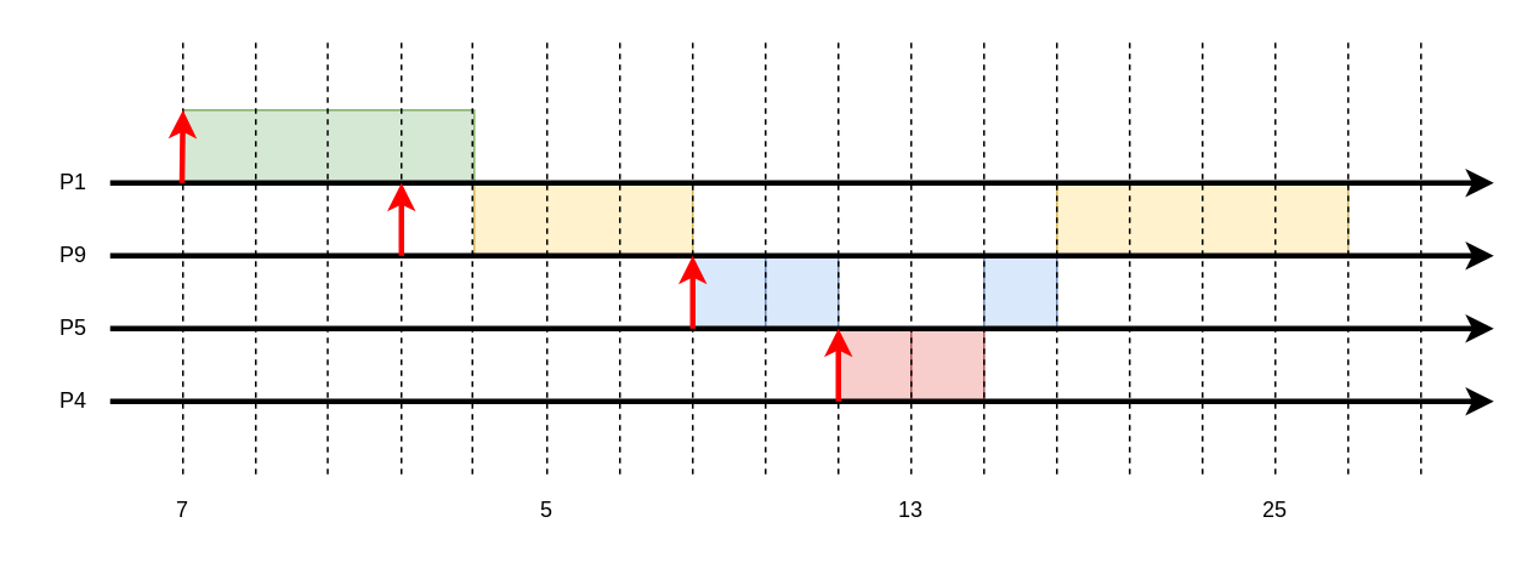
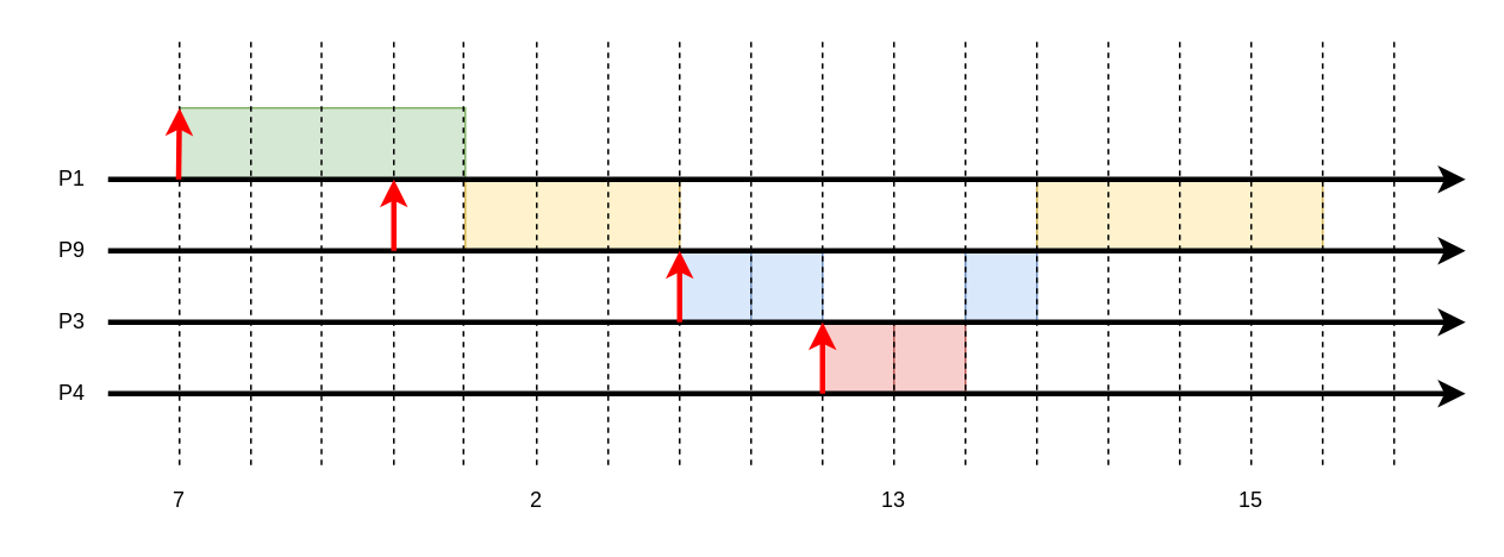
  <mxCell id="0" />
  <mxCell id="1" parent="0" />
  <mxCell id="2" value="" style="rounded=0;whiteSpace=wrap;html=1;strokeColor=#6c8ebf;fillColor=#dae8fc;" vertex="1" parent="1"><mxGeometry x="540" y="140" width="40" height="40" as="geometry" /></mxCell>
  <mxCell id="3" value="" style="rounded=0;whiteSpace=wrap;html=1;strokeColor=#b85450;fillColor=#f8cecc;" vertex="1" parent="1"><mxGeometry x="460" y="180" width="40" height="40" as="geometry" /></mxCell>
  <mxCell id="4" value="" style="rounded=0;whiteSpace=wrap;html=1;strokeColor=#6c8ebf;fillColor=#dae8fc;" vertex="1" parent="1"><mxGeometry x="380" y="140" width="40" height="40" as="geometry" /></mxCell>
  <mxCell id="5" value="" style="rounded=0;whiteSpace=wrap;html=1;strokeColor=#6c8ebf;fillColor=#dae8fc;" vertex="1" parent="1"><mxGeometry x="420" y="140" width="40" height="40" as="geometry" /></mxCell>
  <mxCell id="6" value="" style="rounded=0;whiteSpace=wrap;html=1;strokeColor=#b85450;fillColor=#f8cecc;" vertex="1" parent="1"><mxGeometry x="500" y="180" width="40" height="40" as="geometry" /></mxCell>
  <mxCell id="7" value="" style="rounded=0;whiteSpace=wrap;html=1;strokeColor=#d6b656;fillColor=#fff2cc;" vertex="1" parent="1"><mxGeometry x="580" y="100" width="160" height="40" as="geometry" /></mxCell>
  <mxCell id="8" value="" style="rounded=0;whiteSpace=wrap;html=1;strokeColor=#d6b656;fillColor=#fff2cc;" vertex="1" parent="1"><mxGeometry x="260" y="100" width="120" height="40" as="geometry" /></mxCell>
  <mxCell id="9" value="" style="rounded=0;whiteSpace=wrap;html=1;strokeColor=#82b366;fillColor=#d5e8d4;" vertex="1" parent="1"><mxGeometry x="100" y="60" width="160" height="40" as="geometry" /></mxCell>
  <mxCell id="10" value="" style="endArrow=classic;html=1;strokeWidth=3;" edge="1" parent="1"><mxGeometry width="50" height="50" relative="1" as="geometry"><mxPoint x="60" y="180" as="sourcePoint" /><mxPoint x="820" y="180" as="targetPoint" /></mxGeometry></mxCell>
  <mxCell id="11" value="" style="endArrow=none;dashed=1;html=1;" edge="1" parent="1"><mxGeometry width="50" height="50" relative="1" as="geometry"><mxPoint x="100" y="260" as="sourcePoint" /><mxPoint x="100" y="20" as="targetPoint" /></mxGeometry></mxCell>
  <mxCell id="12" value="" style="endArrow=none;dashed=1;html=1;" edge="1" parent="1"><mxGeometry width="50" height="50" relative="1" as="geometry"><mxPoint x="140" y="260" as="sourcePoint" /><mxPoint x="140" y="20" as="targetPoint" /></mxGeometry></mxCell>
  <mxCell id="13" value="" style="endArrow=none;dashed=1;html=1;" edge="1" parent="1"><mxGeometry width="50" height="50" relative="1" as="geometry"><mxPoint x="179.5" y="260" as="sourcePoint" /><mxPoint x="179.5" y="20" as="targetPoint" /></mxGeometry></mxCell>
  <mxCell id="14" value="" style="endArrow=none;dashed=1;html=1;" edge="1" parent="1"><mxGeometry width="50" height="50" relative="1" as="geometry"><mxPoint x="220" y="260" as="sourcePoint" /><mxPoint x="220" y="20" as="targetPoint" /></mxGeometry></mxCell>
  <mxCell id="15" value="" style="endArrow=none;dashed=1;html=1;" edge="1" parent="1"><mxGeometry width="50" height="50" relative="1" as="geometry"><mxPoint x="259" y="260" as="sourcePoint" /><mxPoint x="259" y="20" as="targetPoint" /></mxGeometry></mxCell>
  <mxCell id="16" value="" style="endArrow=none;dashed=1;html=1;" edge="1" parent="1"><mxGeometry width="50" height="50" relative="1" as="geometry"><mxPoint x="300" y="260" as="sourcePoint" /><mxPoint x="300" y="20" as="targetPoint" /></mxGeometry></mxCell>
  <mxCell id="17" value="" style="endArrow=none;dashed=1;html=1;" edge="1" parent="1"><mxGeometry width="50" height="50" relative="1" as="geometry"><mxPoint x="340" y="260" as="sourcePoint" /><mxPoint x="340" y="20" as="targetPoint" /></mxGeometry></mxCell>
  <mxCell id="18" value="" style="endArrow=none;dashed=1;html=1;" edge="1" parent="1"><mxGeometry width="50" height="50" relative="1" as="geometry"><mxPoint x="380" y="260" as="sourcePoint" /><mxPoint x="380" y="20" as="targetPoint" /></mxGeometry></mxCell>
  <mxCell id="19" value="" style="endArrow=none;dashed=1;html=1;" edge="1" parent="1"><mxGeometry width="50" height="50" relative="1" as="geometry"><mxPoint x="420" y="260" as="sourcePoint" /><mxPoint x="420" y="20" as="targetPoint" /></mxGeometry></mxCell>
  <mxCell id="20" value="" style="endArrow=none;dashed=1;html=1;" edge="1" parent="1"><mxGeometry width="50" height="50" relative="1" as="geometry"><mxPoint x="460" y="260" as="sourcePoint" /><mxPoint x="460" y="20" as="targetPoint" /></mxGeometry></mxCell>
  <mxCell id="21" value="" style="endArrow=none;dashed=1;html=1;" edge="1" parent="1"><mxGeometry width="50" height="50" relative="1" as="geometry"><mxPoint x="500" y="260" as="sourcePoint" /><mxPoint x="500" y="20" as="targetPoint" /></mxGeometry></mxCell>
  <mxCell id="22" value="" style="endArrow=none;dashed=1;html=1;" edge="1" parent="1"><mxGeometry width="50" height="50" relative="1" as="geometry"><mxPoint x="540" y="260" as="sourcePoint" /><mxPoint x="540" y="20" as="targetPoint" /></mxGeometry></mxCell>
  <mxCell id="23" value="" style="endArrow=none;dashed=1;html=1;" edge="1" parent="1"><mxGeometry width="50" height="50" relative="1" as="geometry"><mxPoint x="580" y="260" as="sourcePoint" /><mxPoint x="580" y="20" as="targetPoint" /></mxGeometry></mxCell>
  <mxCell id="24" value="" style="endArrow=none;dashed=1;html=1;" edge="1" parent="1"><mxGeometry width="50" height="50" relative="1" as="geometry"><mxPoint x="620" y="260" as="sourcePoint" /><mxPoint x="620" y="20" as="targetPoint" /></mxGeometry></mxCell>
  <mxCell id="25" value="" style="endArrow=none;dashed=1;html=1;" edge="1" parent="1"><mxGeometry width="50" height="50" relative="1" as="geometry"><mxPoint x="660" y="260" as="sourcePoint" /><mxPoint x="660" y="20" as="targetPoint" /></mxGeometry></mxCell>
  <mxCell id="26" value="" style="endArrow=none;dashed=1;html=1;" edge="1" parent="1"><mxGeometry width="50" height="50" relative="1" as="geometry"><mxPoint x="700" y="260" as="sourcePoint" /><mxPoint x="700" y="20" as="targetPoint" /></mxGeometry></mxCell>
  <mxCell id="27" value="" style="endArrow=none;dashed=1;html=1;" edge="1" parent="1"><mxGeometry width="50" height="50" relative="1" as="geometry"><mxPoint x="740" y="260" as="sourcePoint" /><mxPoint x="740" y="20" as="targetPoint" /></mxGeometry></mxCell>
  <mxCell id="28" value="" style="endArrow=none;dashed=1;html=1;" edge="1" parent="1"><mxGeometry width="50" height="50" relative="1" as="geometry"><mxPoint x="780" y="260" as="sourcePoint" /><mxPoint x="780" y="20" as="targetPoint" /></mxGeometry></mxCell>
  <mxCell id="29" value="" style="endArrow=classic;html=1;strokeWidth=3;" edge="1" parent="1"><mxGeometry width="50" height="50" relative="1" as="geometry"><mxPoint x="60" y="140" as="sourcePoint" /><mxPoint x="820" y="140" as="targetPoint" /></mxGeometry></mxCell>
  <mxCell id="30" value="" style="endArrow=classic;html=1;strokeWidth=3;" edge="1" parent="1"><mxGeometry width="50" height="50" relative="1" as="geometry"><mxPoint x="60" y="100" as="sourcePoint" /><mxPoint x="820" y="100" as="targetPoint" /></mxGeometry></mxCell>
  <mxCell id="31" value="7" style="text;html=1;strokeColor=none;fillColor=none;align=center;verticalAlign=middle;whiteSpace=wrap;rounded=0;" vertex="1" parent="1"><mxGeometry x="80" y="270" width="40" height="20" as="geometry" /></mxCell>
- <mxCell id="32" value="5" style="text;html=1;strokeColor=none;fillColor=none;align=center;verticalAlign=middle;whiteSpace=wrap;rounded=0;" vertex="1" parent="1"><mxGeometry x="280" y="270" width="40" height="20" as="geometry" /></mxCell>
+ <mxCell id="32" value="2" style="text;html=1;strokeColor=none;fillColor=none;align=center;verticalAlign=middle;whiteSpace=wrap;rounded=0;" vertex="1" parent="1"><mxGeometry x="280" y="270" width="40" height="20" as="geometry" /></mxCell>
  <mxCell id="33" value="13" style="text;html=1;strokeColor=none;fillColor=none;align=center;verticalAlign=middle;whiteSpace=wrap;rounded=0;" vertex="1" parent="1"><mxGeometry x="480" y="270" width="40" height="20" as="geometry" /></mxCell>
- <mxCell id="34" value="25" style="text;html=1;strokeColor=none;fillColor=none;align=center;verticalAlign=middle;whiteSpace=wrap;rounded=0;" vertex="1" parent="1"><mxGeometry x="680" y="270" width="40" height="20" as="geometry" /></mxCell>
+ <mxCell id="34" value="15" style="text;html=1;strokeColor=none;fillColor=none;align=center;verticalAlign=middle;whiteSpace=wrap;rounded=0;" vertex="1" parent="1"><mxGeometry x="680" y="270" width="40" height="20" as="geometry" /></mxCell>
  <mxCell id="35" value="P1" style="text;html=1;strokeColor=none;fillColor=none;align=center;verticalAlign=middle;whiteSpace=wrap;rounded=0;" vertex="1" parent="1"><mxGeometry y="90" width="40" height="20" as="geometry" x="20" /></mxCell>
  <mxCell id="36" value="P9" style="text;html=1;strokeColor=none;fillColor=none;align=center;verticalAlign=middle;whiteSpace=wrap;rounded=0;" vertex="1" parent="1"><mxGeometry y="130" width="40" height="20" as="geometry" x="20" /></mxCell>
- <mxCell id="37" value="P5" style="text;html=1;strokeColor=none;fillColor=none;align=center;verticalAlign=middle;whiteSpace=wrap;rounded=0;" vertex="1" parent="1"><mxGeometry y="170" width="40" height="20" as="geometry" x="20" /></mxCell>
+ <mxCell id="37" value="P3" style="text;html=1;strokeColor=none;fillColor=none;align=center;verticalAlign=middle;whiteSpace=wrap;rounded=0;" vertex="1" parent="1"><mxGeometry y="170" width="40" height="20" as="geometry" x="20" /></mxCell>
  <mxCell id="38" value="" style="endArrow=classic;html=1;strokeWidth=3;strokeColor=#FF0000;" edge="1" parent="1"><mxGeometry width="50" height="50" relative="1" as="geometry"><mxPoint x="220" y="140" as="sourcePoint" /><mxPoint x="220" y="100" as="targetPoint" /></mxGeometry></mxCell>
  <mxCell id="39" value="" style="endArrow=classic;html=1;strokeWidth=3;strokeColor=#FF0000;" edge="1" parent="1"><mxGeometry width="50" height="50" relative="1" as="geometry"><mxPoint x="99.5" y="100" as="sourcePoint" /><mxPoint x="100" y="60" as="targetPoint" /></mxGeometry></mxCell>
  <mxCell id="40" value="" style="endArrow=classic;html=1;strokeWidth=3;strokeColor=#FF0000;" edge="1" parent="1"><mxGeometry width="50" height="50" relative="1" as="geometry"><mxPoint x="380" y="180" as="sourcePoint" /><mxPoint x="380" y="140" as="targetPoint" /></mxGeometry></mxCell>
  <mxCell id="41" value="" style="endArrow=classic;html=1;strokeWidth=3;" edge="1" parent="1"><mxGeometry width="50" height="50" relative="1" as="geometry"><mxPoint x="60" y="220" as="sourcePoint" /><mxPoint x="820" y="220" as="targetPoint" /></mxGeometry></mxCell>
  <mxCell id="42" value="" style="endArrow=classic;html=1;strokeWidth=3;strokeColor=#FF0000;" edge="1" parent="1"><mxGeometry width="50" height="50" relative="1" as="geometry"><mxPoint x="460" y="220" as="sourcePoint" /><mxPoint x="460" y="180" as="targetPoint" /></mxGeometry></mxCell>
  <mxCell id="43" value="P4" style="text;html=1;strokeColor=none;fillColor=none;align=center;verticalAlign=middle;whiteSpace=wrap;rounded=0;" vertex="1" parent="1"><mxGeometry y="210" width="40" height="20" as="geometry" x="20" /></mxCell>
